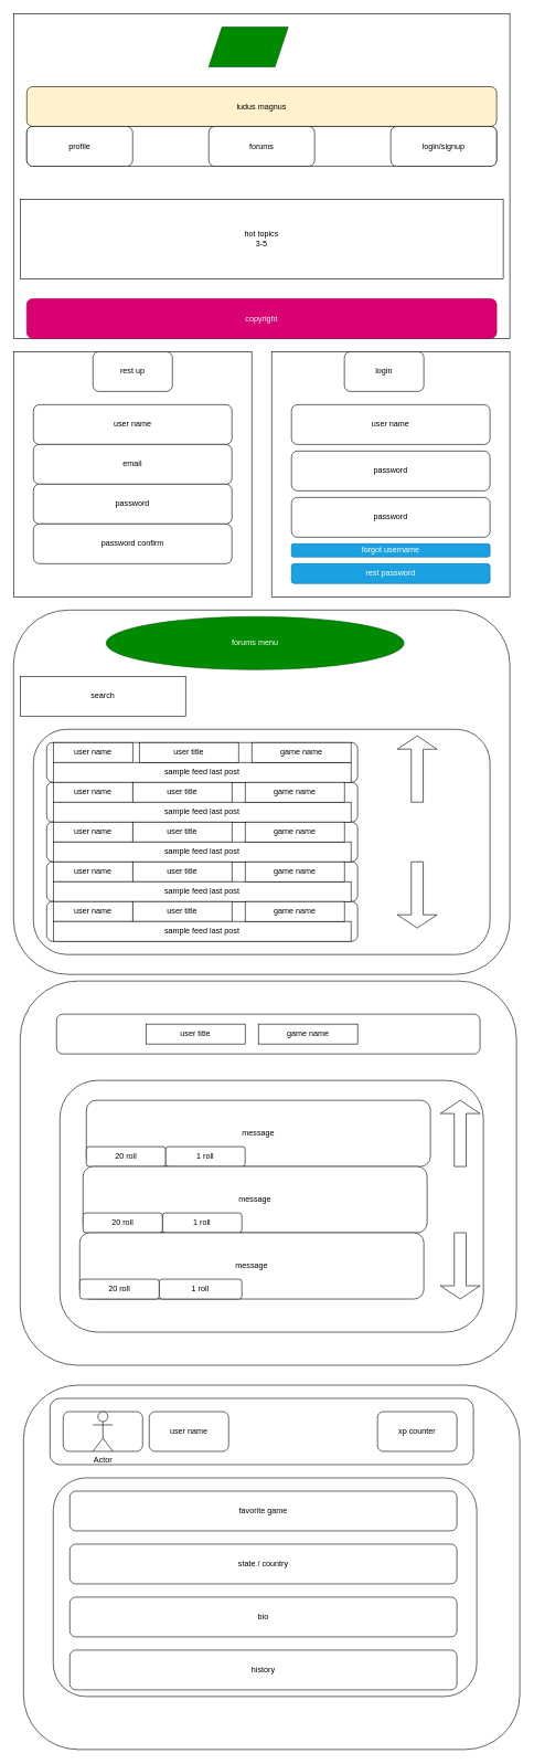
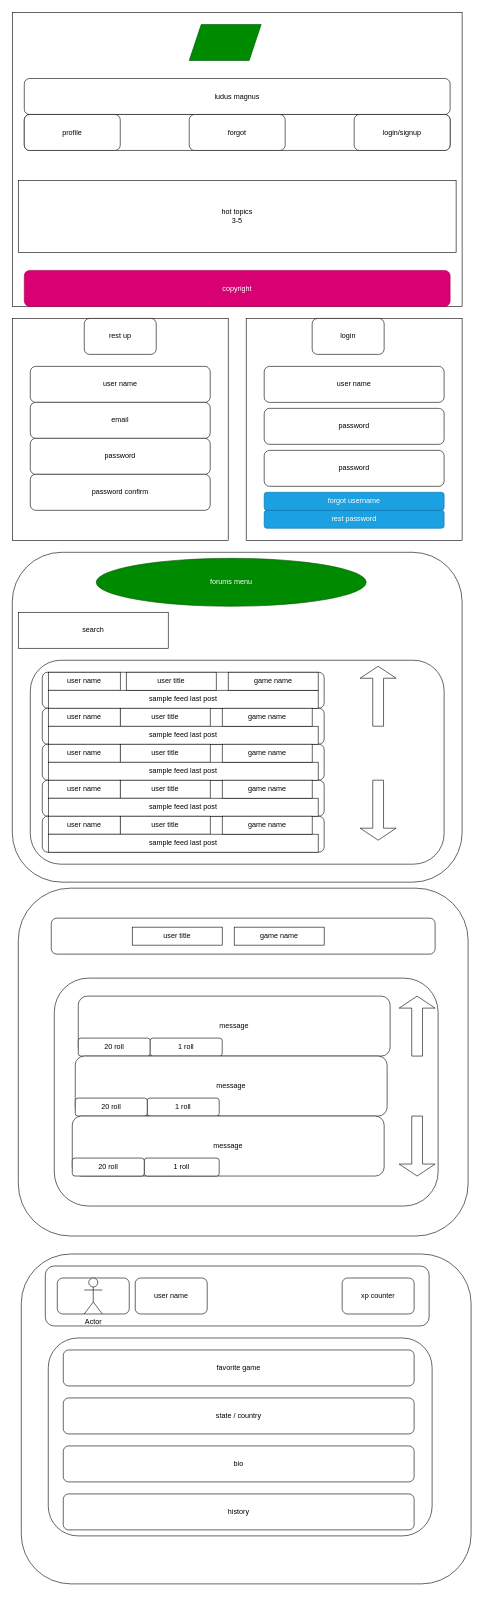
  <mxCell id="0" />
  <mxCell id="1" parent="0" />
  <mxCell id="2" value="" style="rounded=0;whiteSpace=wrap;html=1;" parent="1" vertex="1"><mxGeometry x="20" y="20" width="750" height="490" as="geometry" /></mxCell>
- <mxCell id="3" value="ludus magnus" style="rounded=1;whiteSpace=wrap;html=1;fillColor=#fff2cc;" parent="1" vertex="1"><mxGeometry x="40" y="130" width="710" height="60" as="geometry" /></mxCell>
+ <mxCell id="3" value="ludus magnus" style="rounded=1;whiteSpace=wrap;html=1;" parent="1" vertex="1"><mxGeometry x="40" y="130" width="710" height="60" as="geometry" /></mxCell>
  <mxCell id="4" value="" style="rounded=1;whiteSpace=wrap;html=1;" parent="1" vertex="1"><mxGeometry x="40" y="190" width="710" height="60" as="geometry" /></mxCell>
  <mxCell id="5" value="profile" style="rounded=1;whiteSpace=wrap;html=1;" parent="1" vertex="1"><mxGeometry x="40" y="190" width="160" height="60" as="geometry" /></mxCell>
- <mxCell id="6" value="forums" style="rounded=1;whiteSpace=wrap;html=1;" parent="1" vertex="1"><mxGeometry x="315" y="190" width="160" height="60" as="geometry" /></mxCell>
+ <mxCell id="6" value="forgot" style="rounded=1;whiteSpace=wrap;html=1;" parent="1" vertex="1"><mxGeometry x="315" y="190" width="160" height="60" as="geometry" /></mxCell>
  <mxCell id="7" value="login/signup" style="rounded=1;whiteSpace=wrap;html=1;" parent="1" vertex="1"><mxGeometry x="590" y="190" width="160" height="60" as="geometry" /></mxCell>
  <mxCell id="8" value="" style="rounded=0;whiteSpace=wrap;html=1;" parent="1" vertex="1"><mxGeometry x="410" y="530" width="360" height="370" as="geometry" /></mxCell>
  <mxCell id="9" value="copyright" style="rounded=1;whiteSpace=wrap;html=1;fillColor=#d80073;fontColor=#ffffff;strokeColor=#A50040;" parent="1" vertex="1"><mxGeometry x="40" y="450" width="710" height="60" as="geometry" /></mxCell>
  <mxCell id="10" value="hot topics&lt;br&gt;3-5" style="rounded=0;whiteSpace=wrap;html=1;" parent="1" vertex="1"><mxGeometry x="30" y="300" width="730" height="120" as="geometry" /></mxCell>
  <mxCell id="11" value="" style="rounded=0;whiteSpace=wrap;html=1;" parent="1" vertex="1"><mxGeometry x="20" y="530" width="360" height="370" as="geometry" /></mxCell>
  <mxCell id="12" value="rest up" style="rounded=1;whiteSpace=wrap;html=1;" parent="1" vertex="1"><mxGeometry x="140" y="530" width="120" height="60" as="geometry" /></mxCell>
  <mxCell id="13" value="login" style="rounded=1;whiteSpace=wrap;html=1;" parent="1" vertex="1"><mxGeometry x="520" y="530" width="120" height="60" as="geometry" /></mxCell>
  <mxCell id="14" value="user name" style="rounded=1;whiteSpace=wrap;html=1;" parent="1" vertex="1"><mxGeometry x="50" y="610" width="300" height="60" as="geometry" /></mxCell>
  <mxCell id="15" value="email" style="rounded=1;whiteSpace=wrap;html=1;" parent="1" vertex="1"><mxGeometry x="50" y="670" width="300" height="60" as="geometry" /></mxCell>
  <mxCell id="16" value="password" style="rounded=1;whiteSpace=wrap;html=1;" parent="1" vertex="1"><mxGeometry x="50" y="730" width="300" height="60" as="geometry" /></mxCell>
  <mxCell id="17" value="password confirm" style="rounded=1;whiteSpace=wrap;html=1;" parent="1" vertex="1"><mxGeometry x="50" y="790" width="300" height="60" as="geometry" /></mxCell>
  <mxCell id="18" value="user name" style="rounded=1;whiteSpace=wrap;html=1;" parent="1" vertex="1"><mxGeometry x="440" y="610" width="300" height="60" as="geometry" /></mxCell>
  <mxCell id="19" value="password" style="rounded=1;whiteSpace=wrap;html=1;" parent="1" vertex="1"><mxGeometry x="440" y="680" width="300" height="60" as="geometry" /></mxCell>
  <mxCell id="20" value="rest password" style="rounded=1;whiteSpace=wrap;html=1;fillColor=#1ba1e2;fontColor=#ffffff;strokeColor=#006EAF;" parent="1" vertex="1"><mxGeometry x="440" y="850" width="300" height="30" as="geometry" /></mxCell>
- <mxCell id="21" value="forgot username" style="rounded=1;whiteSpace=wrap;html=1;fillColor=#1ba1e2;fontColor=#ffffff;strokeColor=#006EAF;" parent="1" vertex="1"><mxGeometry x="440" y="820" width="300" height="20" as="geometry" /></mxCell>
+ <mxCell id="21" value="forgot username" style="rounded=1;whiteSpace=wrap;html=1;fillColor=#1ba1e2;fontColor=#ffffff;strokeColor=#006EAF;" parent="1" vertex="1"><mxGeometry x="440" y="820" width="300" height="30" as="geometry" /></mxCell>
  <mxCell id="22" value="" style="rounded=1;whiteSpace=wrap;html=1;" parent="1" vertex="1"><mxGeometry x="20" y="920" width="750" height="550" as="geometry" /></mxCell>
  <mxCell id="23" value="forums menu" style="ellipse;whiteSpace=wrap;html=1;fillColor=#008a00;fontColor=#ffffff;strokeColor=#005700;" parent="1" vertex="1"><mxGeometry x="160" y="930" width="450" height="80" as="geometry" /></mxCell>
  <mxCell id="24" value="search" style="whiteSpace=wrap;html=1;rounded=0;" parent="1" vertex="1"><mxGeometry x="30" y="1020" width="250" height="60" as="geometry" /></mxCell>
  <mxCell id="25" value="" style="rounded=1;whiteSpace=wrap;html=1;" parent="1" vertex="1"><mxGeometry x="50" y="1100" width="690" height="340" as="geometry" /></mxCell>
  <mxCell id="26" value="" style="rounded=1;whiteSpace=wrap;html=1;" parent="1" vertex="1"><mxGeometry x="70" y="1120" width="470" height="60" as="geometry" /></mxCell>
  <mxCell id="27" value="" style="rounded=1;whiteSpace=wrap;html=1;" parent="1" vertex="1"><mxGeometry x="70" y="1180" width="470" height="60" as="geometry" /></mxCell>
  <mxCell id="28" value="" style="rounded=1;whiteSpace=wrap;html=1;" parent="1" vertex="1"><mxGeometry x="70" y="1240" width="470" height="60" as="geometry" /></mxCell>
  <mxCell id="29" value="" style="rounded=1;whiteSpace=wrap;html=1;" parent="1" vertex="1"><mxGeometry x="70" y="1300" width="470" height="60" as="geometry" /></mxCell>
  <mxCell id="30" value="" style="rounded=1;whiteSpace=wrap;html=1;" parent="1" vertex="1"><mxGeometry x="70" y="1360" width="470" height="60" as="geometry" /></mxCell>
  <mxCell id="31" value="" style="shape=singleArrow;direction=north;whiteSpace=wrap;html=1;" parent="1" vertex="1"><mxGeometry x="600" y="1110" width="60" height="100" as="geometry" /></mxCell>
  <mxCell id="32" value="" style="shape=singleArrow;direction=south;whiteSpace=wrap;html=1;" parent="1" vertex="1"><mxGeometry x="600" y="1300" width="60" height="100" as="geometry" /></mxCell>
  <mxCell id="33" value="user name" style="rounded=0;whiteSpace=wrap;html=1;" parent="1" vertex="1"><mxGeometry x="80" y="1120" width="120" height="30" as="geometry" /></mxCell>
  <mxCell id="34" value="user title" style="rounded=0;whiteSpace=wrap;html=1;" parent="1" vertex="1"><mxGeometry x="225" y="1545" width="150" height="30" as="geometry" /></mxCell>
  <mxCell id="35" value="sample feed last post" style="rounded=0;whiteSpace=wrap;html=1;" parent="1" vertex="1"><mxGeometry x="80" y="1150" width="450" height="30" as="geometry" /></mxCell>
  <mxCell id="36" value="user name" style="rounded=0;whiteSpace=wrap;html=1;" parent="1" vertex="1"><mxGeometry x="80" y="1180" width="120" height="30" as="geometry" /></mxCell>
  <mxCell id="37" value="user title" style="rounded=0;whiteSpace=wrap;html=1;" parent="1" vertex="1"><mxGeometry x="200" y="1180" width="150" height="30" as="geometry" /></mxCell>
  <mxCell id="38" value="sample feed last post" style="rounded=0;whiteSpace=wrap;html=1;" parent="1" vertex="1"><mxGeometry x="80" y="1210" width="450" height="30" as="geometry" /></mxCell>
  <mxCell id="39" value="user name" style="rounded=0;whiteSpace=wrap;html=1;" parent="1" vertex="1"><mxGeometry x="80" y="1240" width="120" height="30" as="geometry" /></mxCell>
  <mxCell id="40" value="user title" style="rounded=0;whiteSpace=wrap;html=1;" parent="1" vertex="1"><mxGeometry x="200" y="1240" width="150" height="30" as="geometry" /></mxCell>
  <mxCell id="41" value="sample feed last post" style="rounded=0;whiteSpace=wrap;html=1;" parent="1" vertex="1"><mxGeometry x="80" y="1270" width="450" height="30" as="geometry" /></mxCell>
  <mxCell id="42" value="user name" style="rounded=0;whiteSpace=wrap;html=1;" parent="1" vertex="1"><mxGeometry x="80" y="1300" width="120" height="30" as="geometry" /></mxCell>
  <mxCell id="43" value="user title" style="rounded=0;whiteSpace=wrap;html=1;" parent="1" vertex="1"><mxGeometry x="200" y="1300" width="150" height="30" as="geometry" /></mxCell>
  <mxCell id="44" value="sample feed last post" style="rounded=0;whiteSpace=wrap;html=1;" parent="1" vertex="1"><mxGeometry x="80" y="1330" width="450" height="30" as="geometry" /></mxCell>
  <mxCell id="45" value="user name" style="rounded=0;whiteSpace=wrap;html=1;" parent="1" vertex="1"><mxGeometry x="80" y="1360" width="120" height="30" as="geometry" /></mxCell>
  <mxCell id="46" value="user title" style="rounded=0;whiteSpace=wrap;html=1;" parent="1" vertex="1"><mxGeometry x="200" y="1360" width="150" height="30" as="geometry" /></mxCell>
  <mxCell id="47" value="sample feed last post" style="rounded=0;whiteSpace=wrap;html=1;" parent="1" vertex="1"><mxGeometry x="80" y="1390" width="450" height="30" as="geometry" /></mxCell>
  <mxCell id="48" value="game name" style="rounded=0;whiteSpace=wrap;html=1;" parent="1" vertex="1"><mxGeometry x="395" y="1545" width="150" height="30" as="geometry" /></mxCell>
  <mxCell id="49" value="game name" style="rounded=0;whiteSpace=wrap;html=1;" parent="1" vertex="1"><mxGeometry x="370" y="1180" width="150" height="30" as="geometry" /></mxCell>
  <mxCell id="50" value="game name" style="rounded=0;whiteSpace=wrap;html=1;" parent="1" vertex="1"><mxGeometry x="370" y="1240" width="150" height="30" as="geometry" /></mxCell>
  <mxCell id="51" value="game name" style="rounded=0;whiteSpace=wrap;html=1;" parent="1" vertex="1"><mxGeometry x="370" y="1300" width="150" height="30" as="geometry" /></mxCell>
  <mxCell id="52" value="game name" style="rounded=0;whiteSpace=wrap;html=1;" parent="1" vertex="1"><mxGeometry x="370" y="1360" width="150" height="30" as="geometry" /></mxCell>
  <mxCell id="53" value="" style="rounded=1;whiteSpace=wrap;html=1;" parent="1" vertex="1"><mxGeometry x="30" y="1480" width="750" height="580" as="geometry" /></mxCell>
  <mxCell id="54" value="" style="rounded=1;whiteSpace=wrap;html=1;" parent="1" vertex="1"><mxGeometry x="85" y="1530" width="640" height="60" as="geometry" /></mxCell>
  <mxCell id="55" value="game name" style="rounded=0;whiteSpace=wrap;html=1;" parent="1" vertex="1"><mxGeometry x="380" y="1120" width="150" height="30" as="geometry" /></mxCell>
  <mxCell id="56" value="user title" style="rounded=0;whiteSpace=wrap;html=1;" parent="1" vertex="1"><mxGeometry x="210" y="1120" width="150" height="30" as="geometry" /></mxCell>
  <mxCell id="57" value="game name" style="rounded=0;whiteSpace=wrap;html=1;" parent="1" vertex="1"><mxGeometry x="390" y="1545" width="150" height="30" as="geometry" /></mxCell>
  <mxCell id="58" value="user title" style="rounded=0;whiteSpace=wrap;html=1;" parent="1" vertex="1"><mxGeometry x="220" y="1545" width="150" height="30" as="geometry" /></mxCell>
  <mxCell id="59" value="" style="rounded=1;whiteSpace=wrap;html=1;" parent="1" vertex="1"><mxGeometry x="90" y="1630" width="640" height="380" as="geometry" /></mxCell>
  <mxCell id="60" value="" style="shape=singleArrow;direction=north;whiteSpace=wrap;html=1;" parent="1" vertex="1"><mxGeometry x="665" y="1660" width="60" height="100" as="geometry" /></mxCell>
  <mxCell id="61" value="" style="shape=singleArrow;direction=south;whiteSpace=wrap;html=1;" parent="1" vertex="1"><mxGeometry x="665" y="1860" width="60" height="100" as="geometry" /></mxCell>
  <mxCell id="62" value="message" style="rounded=1;whiteSpace=wrap;html=1;" parent="1" vertex="1"><mxGeometry x="130" y="1660" width="520" height="100" as="geometry" /></mxCell>
  <mxCell id="63" value="20 roll" style="rounded=1;whiteSpace=wrap;html=1;" parent="1" vertex="1"><mxGeometry x="130" y="1730" width="120" height="30" as="geometry" /></mxCell>
  <mxCell id="64" value="1 roll" style="rounded=1;whiteSpace=wrap;html=1;" parent="1" vertex="1"><mxGeometry x="250" y="1730" width="120" height="30" as="geometry" /></mxCell>
  <mxCell id="65" value="message" style="rounded=1;whiteSpace=wrap;html=1;" parent="1" vertex="1"><mxGeometry x="125" y="1760" width="520" height="100" as="geometry" /></mxCell>
  <mxCell id="66" value="1 roll" style="rounded=1;whiteSpace=wrap;html=1;" parent="1" vertex="1"><mxGeometry x="245" y="1830" width="120" height="30" as="geometry" /></mxCell>
  <mxCell id="67" value="20 roll" style="rounded=1;whiteSpace=wrap;html=1;" parent="1" vertex="1"><mxGeometry x="125" y="1830" width="120" height="30" as="geometry" /></mxCell>
  <mxCell id="68" value="message" style="rounded=1;whiteSpace=wrap;html=1;" parent="1" vertex="1"><mxGeometry x="120" y="1860" width="520" height="100" as="geometry" /></mxCell>
  <mxCell id="69" value="1 roll" style="rounded=1;whiteSpace=wrap;html=1;" parent="1" vertex="1"><mxGeometry x="240" y="1930" width="125" height="30" as="geometry" /></mxCell>
  <mxCell id="70" value="20 roll" style="rounded=1;whiteSpace=wrap;html=1;" parent="1" vertex="1"><mxGeometry x="120" y="1930" width="120" height="30" as="geometry" /></mxCell>
  <mxCell id="71" value="" style="rounded=1;whiteSpace=wrap;html=1;" parent="1" vertex="1"><mxGeometry x="35" y="2090" width="750" height="550" as="geometry" /></mxCell>
  <mxCell id="72" value="" style="rounded=1;whiteSpace=wrap;html=1;" parent="1" vertex="1"><mxGeometry x="75" y="2110" width="640" height="100" as="geometry" /></mxCell>
  <mxCell id="73" value="" style="rounded=1;whiteSpace=wrap;html=1;" parent="1" vertex="1"><mxGeometry x="95" y="2130" width="120" height="60" as="geometry" /></mxCell>
  <mxCell id="74" value="xp counter" style="rounded=1;whiteSpace=wrap;html=1;" parent="1" vertex="1"><mxGeometry x="570" y="2130" width="120" height="60" as="geometry" /></mxCell>
  <mxCell id="75" value="user name" style="rounded=1;whiteSpace=wrap;html=1;" parent="1" vertex="1"><mxGeometry x="225" y="2130" width="120" height="60" as="geometry" /></mxCell>
  <mxCell id="76" value="Actor" style="shape=umlActor;verticalLabelPosition=bottom;verticalAlign=top;html=1;outlineConnect=0;" parent="1" vertex="1"><mxGeometry x="140" y="2130" width="30" height="60" as="geometry" /></mxCell>
  <mxCell id="77" value="" style="rounded=1;whiteSpace=wrap;html=1;" parent="1" vertex="1"><mxGeometry x="80" y="2230" width="640" height="330" as="geometry" /></mxCell>
  <mxCell id="78" value="favorite game" style="rounded=1;whiteSpace=wrap;html=1;" parent="1" vertex="1"><mxGeometry x="105" y="2250" width="585" height="60" as="geometry" /></mxCell>
  <mxCell id="79" value="state / country" style="rounded=1;whiteSpace=wrap;html=1;" parent="1" vertex="1"><mxGeometry x="105" y="2330" width="585" height="60" as="geometry" /></mxCell>
  <mxCell id="80" value="bio" style="rounded=1;whiteSpace=wrap;html=1;" parent="1" vertex="1"><mxGeometry x="105" y="2410" width="585" height="60" as="geometry" /></mxCell>
  <mxCell id="81" value="history" style="rounded=1;whiteSpace=wrap;html=1;" parent="1" vertex="1"><mxGeometry x="105" y="2490" width="585" height="60" as="geometry" /></mxCell>
  <mxCell id="82" value="password" style="rounded=1;whiteSpace=wrap;html=1;" parent="1" vertex="1"><mxGeometry x="440" y="750" width="300" height="60" as="geometry" /></mxCell>
  <mxCell id="83" value="" style="shape=parallelogram;perimeter=parallelogramPerimeter;whiteSpace=wrap;html=1;fixedSize=1;fillColor=#008a00;fontColor=#ffffff;strokeColor=#005700;" vertex="1" parent="1"><mxGeometry x="315" y="40" width="120" height="60" as="geometry" /></mxCell>
